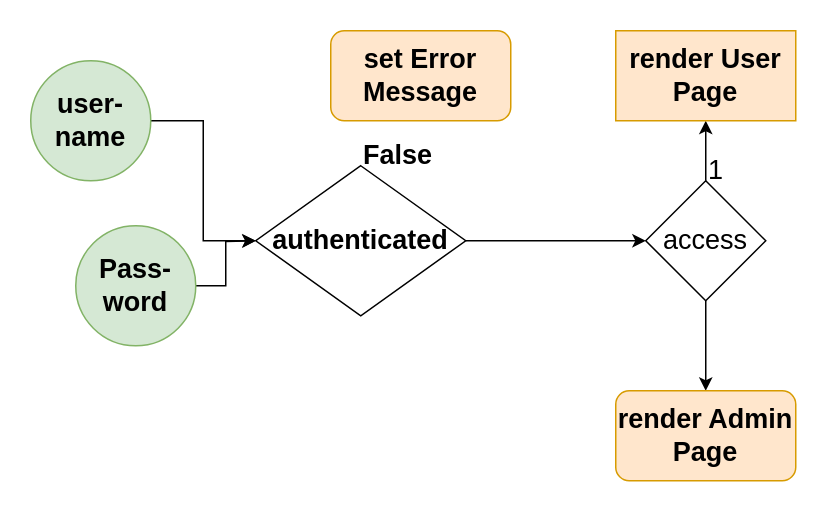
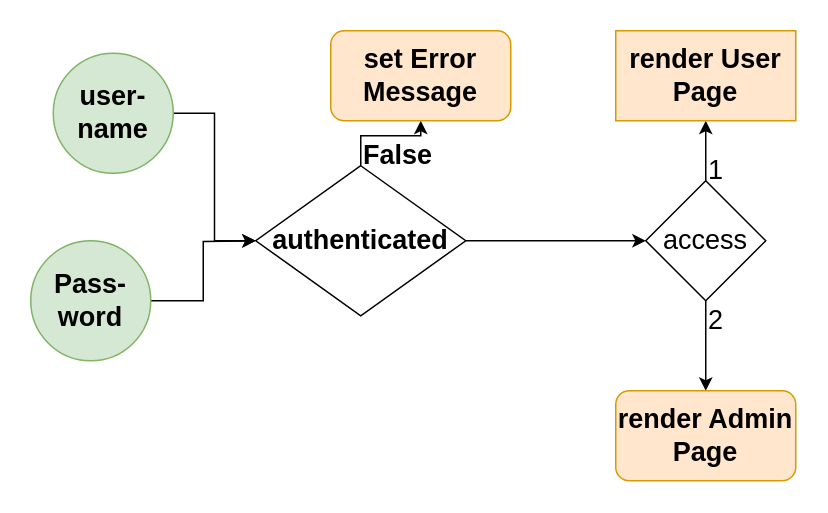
  <mxCell id="0" />
  <mxCell id="1" parent="0" />
  <mxCell id="2" style="edgeStyle=orthogonalEdgeStyle;rounded=0;orthogonalLoop=1;jettySize=auto;html=1;exitX=1;exitY=0.5;exitDx=0;exitDy=0;entryX=0;entryY=0.5;entryDx=0;entryDy=0;fontSize=18;" edge="1" parent="1" source="3" target="8"><mxGeometry relative="1" as="geometry" /></mxCell>
- <mxCell id="3" value="user-name" style="ellipse;whiteSpace=wrap;html=1;aspect=fixed;fillColor=#d5e8d4;strokeColor=#82b366;fontStyle=1;fontSize=18;" vertex="1" parent="1"><mxGeometry x="20" y="40" width="80" height="80" as="geometry" /></mxCell>
+ <mxCell id="3" value="user-name" style="ellipse;whiteSpace=wrap;html=1;aspect=fixed;fillColor=#d5e8d4;strokeColor=#82b366;fontStyle=1;fontSize=18;" vertex="1" parent="1"><mxGeometry x="35" y="35" width="80" height="80" as="geometry" /></mxCell>
  <mxCell id="4" style="edgeStyle=orthogonalEdgeStyle;rounded=0;orthogonalLoop=1;jettySize=auto;html=1;exitX=1;exitY=0.5;exitDx=0;exitDy=0;fontSize=18;" edge="1" parent="1" source="5"><mxGeometry relative="1" as="geometry"><mxPoint x="170" y="160" as="targetPoint" /></mxGeometry></mxCell>
- <mxCell id="5" value="Pass-word" style="ellipse;whiteSpace=wrap;html=1;aspect=fixed;fillColor=#d5e8d4;strokeColor=#82b366;fontStyle=1;fontSize=18;" vertex="1" parent="1"><mxGeometry x="50" y="150" width="80" height="80" as="geometry" /></mxCell>
+ <mxCell id="5" value="Pass-word" style="ellipse;whiteSpace=wrap;html=1;aspect=fixed;fillColor=#d5e8d4;strokeColor=#82b366;fontStyle=1;fontSize=18;" vertex="1" parent="1"><mxGeometry x="20" y="160" width="80" height="80" as="geometry" /></mxCell>
+ <mxCell id="6" style="edgeStyle=orthogonalEdgeStyle;rounded=0;orthogonalLoop=1;jettySize=auto;html=1;exitX=0.5;exitY=0;exitDx=0;exitDy=0;fontSize=18;" edge="1" parent="1" source="8" target="9"><mxGeometry relative="1" as="geometry" /></mxCell>
  <mxCell id="7" style="edgeStyle=orthogonalEdgeStyle;rounded=0;orthogonalLoop=1;jettySize=auto;html=1;exitX=1;exitY=0.5;exitDx=0;exitDy=0;entryX=0;entryY=0.5;entryDx=0;entryDy=0;fontSize=18;" edge="1" parent="1" source="8" target="13"><mxGeometry relative="1" as="geometry" /></mxCell>
  <mxCell id="8" value="authenticated" style="rhombus;whiteSpace=wrap;html=1;fontSize=18;fontStyle=1" vertex="1" parent="1"><mxGeometry x="170" y="110" width="140" height="100" as="geometry" /></mxCell>
  <mxCell id="9" value="set Error Message" style="rounded=1;whiteSpace=wrap;html=1;fontSize=18;fillColor=#ffe6cc;strokeColor=#d79b00;fontStyle=1" vertex="1" parent="1"><mxGeometry x="220" y="20" width="120" height="60" as="geometry" /></mxCell>
  <mxCell id="10" value="False" style="text;html=1;resizable=0;points=[];autosize=1;align=left;verticalAlign=top;spacingTop=-4;fontSize=18;fontStyle=1" vertex="1" parent="1"><mxGeometry x="240" y="90" width="60" height="20" as="geometry" /></mxCell>
  <mxCell id="11" style="edgeStyle=orthogonalEdgeStyle;rounded=0;orthogonalLoop=1;jettySize=auto;html=1;exitX=0.5;exitY=0;exitDx=0;exitDy=0;entryX=0.5;entryY=1;entryDx=0;entryDy=0;fontSize=18;" edge="1" parent="1" source="13" target="14"><mxGeometry relative="1" as="geometry" /></mxCell>
  <mxCell id="12" style="edgeStyle=orthogonalEdgeStyle;rounded=0;orthogonalLoop=1;jettySize=auto;html=1;exitX=0.5;exitY=1;exitDx=0;exitDy=0;fontSize=18;" edge="1" parent="1" source="13" target="15"><mxGeometry relative="1" as="geometry" /></mxCell>
  <mxCell id="13" value="access" style="rhombus;whiteSpace=wrap;html=1;fontSize=18;" vertex="1" parent="1"><mxGeometry x="430" y="120" width="80" height="80" as="geometry" /></mxCell>
  <mxCell id="14" value="render User Page" style="whiteSpace=wrap;html=1;fontSize=18;fontStyle=1;fillColor=#ffe6cc;strokeColor=#d79b00;rounded=0;" vertex="1" parent="1"><mxGeometry x="410" y="20" width="120" height="60" as="geometry" /></mxCell>
  <mxCell id="15" value="render Admin Page" style="rounded=1;whiteSpace=wrap;html=1;fontSize=18;fillColor=#ffe6cc;strokeColor=#d79b00;fontStyle=1" vertex="1" parent="1"><mxGeometry x="410" y="260" width="120" height="60" as="geometry" /></mxCell>
+ <mxCell id="16" value="2" style="text;html=1;resizable=0;points=[];autosize=1;align=left;verticalAlign=top;spacingTop=-4;fontSize=18;" vertex="1" parent="1"><mxGeometry x="470" y="200" width="30" height="20" as="geometry" /></mxCell>
  <mxCell id="17" value="1" style="text;html=1;resizable=0;points=[];autosize=1;align=left;verticalAlign=top;spacingTop=-4;fontSize=18;" vertex="1" parent="1"><mxGeometry x="470" y="100" width="30" height="20" as="geometry" /></mxCell>
